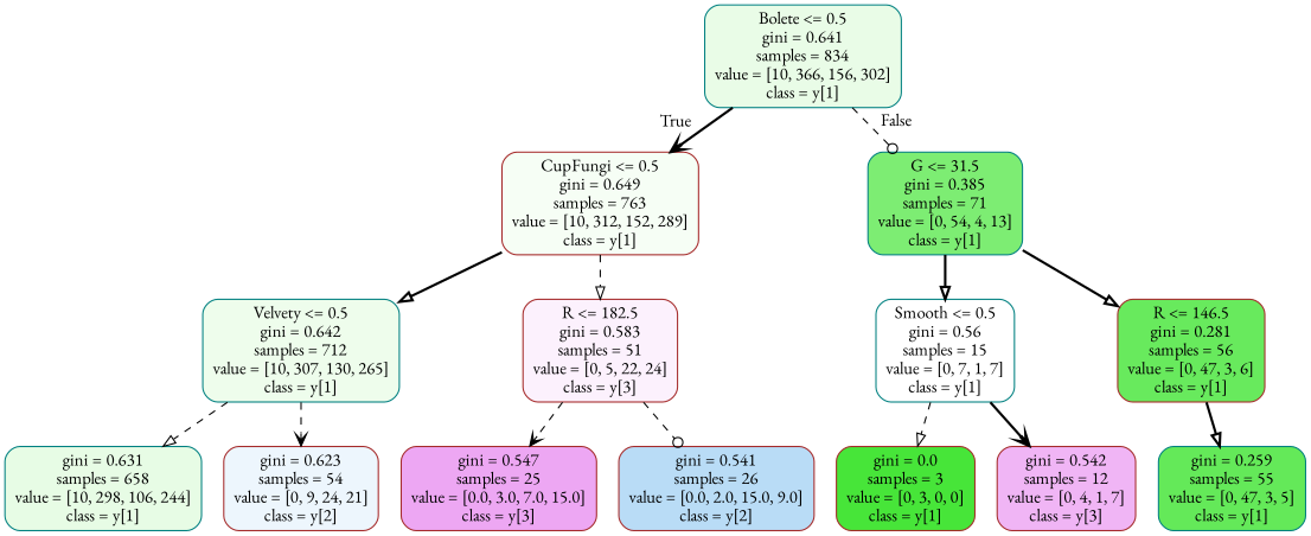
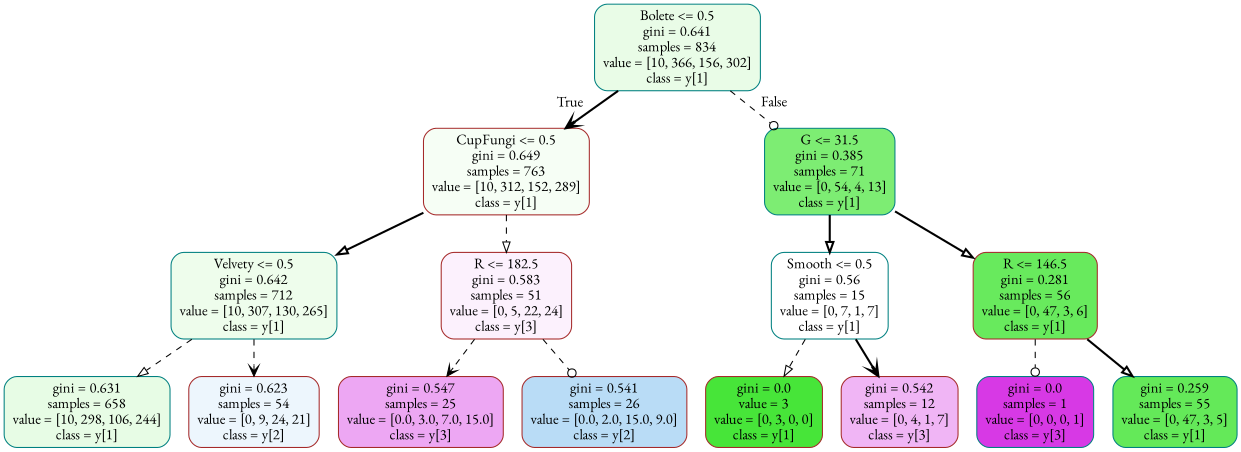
  digraph {
    fontname="EB Garamond"
    node [color=brown fontname="EB Garamond" shape=box style="filled, rounded"]
    edge [arrowhead=onormal fontname="EB Garamond" style=dashed]
    n1 [color=teal fillcolor="#e9fce7" label="Bolete <= 0.5\ngini = 0.641\nsamples = 834\nvalue = [10, 366, 156, 302]\nclass = y[1]"]
    n2 [fillcolor="#f6fef5" label="CupFungi <= 0.5\ngini = 0.649\nsamples = 763\nvalue = [10, 312, 152, 289]\nclass = y[1]"]
    n3 [color=teal fillcolor="#7ded73" label="G <= 31.5\ngini = 0.385\nsamples = 71\nvalue = [0, 54, 4, 13]\nclass = y[1]"]
    n4 [color=teal fillcolor="#eefdec" label="Velvety <= 0.5\ngini = 0.642\nsamples = 712\nvalue = [10, 307, 130, 265]\nclass = y[1]"]
    n5 [fillcolor="#fcf1fd" label="R <= 182.5\ngini = 0.583\nsamples = 51\nvalue = [0, 5, 22, 24]\nclass = y[3]"]
    n6 [color=teal fillcolor="#ffffff" label="Smooth <= 0.5\ngini = 0.56\nsamples = 15\nvalue = [0, 7, 1, 7]\nclass = y[1]"]
    n7 [fillcolor="#68ea5d" label="R <= 146.5\ngini = 0.281\nsamples = 56\nvalue = [0, 47, 3, 6]\nclass = y[1]"]
    n8 [color=teal fillcolor="#e7fce5" label="gini = 0.631\nsamples = 658\nvalue = [10, 298, 106, 244]\nclass = y[1]"]
    n9 [fillcolor="#edf6fd" label="gini = 0.623\nsamples = 54\nvalue = [0, 9, 24, 21]\nclass = y[2]"]
    n10 [fillcolor="#eda7f3" label="gini = 0.547\nsamples = 25\nvalue = [0.0, 3.0, 7.0, 15.0]\nclass = y[3]"]
    n11 [fillcolor="#b9dcf6" label="gini = 0.541\nsamples = 26\nvalue = [0.0, 2.0, 15.0, 9.0]\nclass = y[2]"]
-   n12 [fillcolor="#47e539" label="gini = 0.0\nsamples = 3\nvalue = [0, 3, 0, 0]\nclass = y[1]"]
+   n12 [fillcolor="#47e539" label="gini = 0.0\nvalue = 3\nvalue = [0, 3, 0, 0]\nclass = y[1]"]
    n13 [fillcolor="#f0b5f5" label="gini = 0.542\nsamples = 12\nvalue = [0, 4, 1, 7]\nclass = y[3]"]
+   n14 [color=teal fillcolor="#d739e5" label="gini = 0.0\nsamples = 1\nvalue = [0, 0, 0, 1]\nclass = y[3]"]
    n15 [color=teal fillcolor="#64e959" label="gini = 0.259\nsamples = 55\nvalue = [0, 47, 3, 5]\nclass = y[1]"]
    n1 -> n2 [arrowhead=vee headlabel=True labelangle=45 labeldistance=2.5 style=bold]
    n1 -> n3 [arrowhead=odot headlabel=False labelangle=-45 labeldistance=2.5]
    n2 -> n4 [style=bold]
    n2 -> n5
    n3 -> n6 [style=bold]
    n3 -> n7 [style=bold]
    n4 -> n8
    n4 -> n9 [arrowhead=vee]
    n5 -> n10 [arrowhead=vee]
    n5 -> n11 [arrowhead=odot]
    n6 -> n12
    n6 -> n13 [arrowhead=vee style=bold]
+   n7 -> n14 [arrowhead=odot]
    n7 -> n15 [style=bold]
  }
